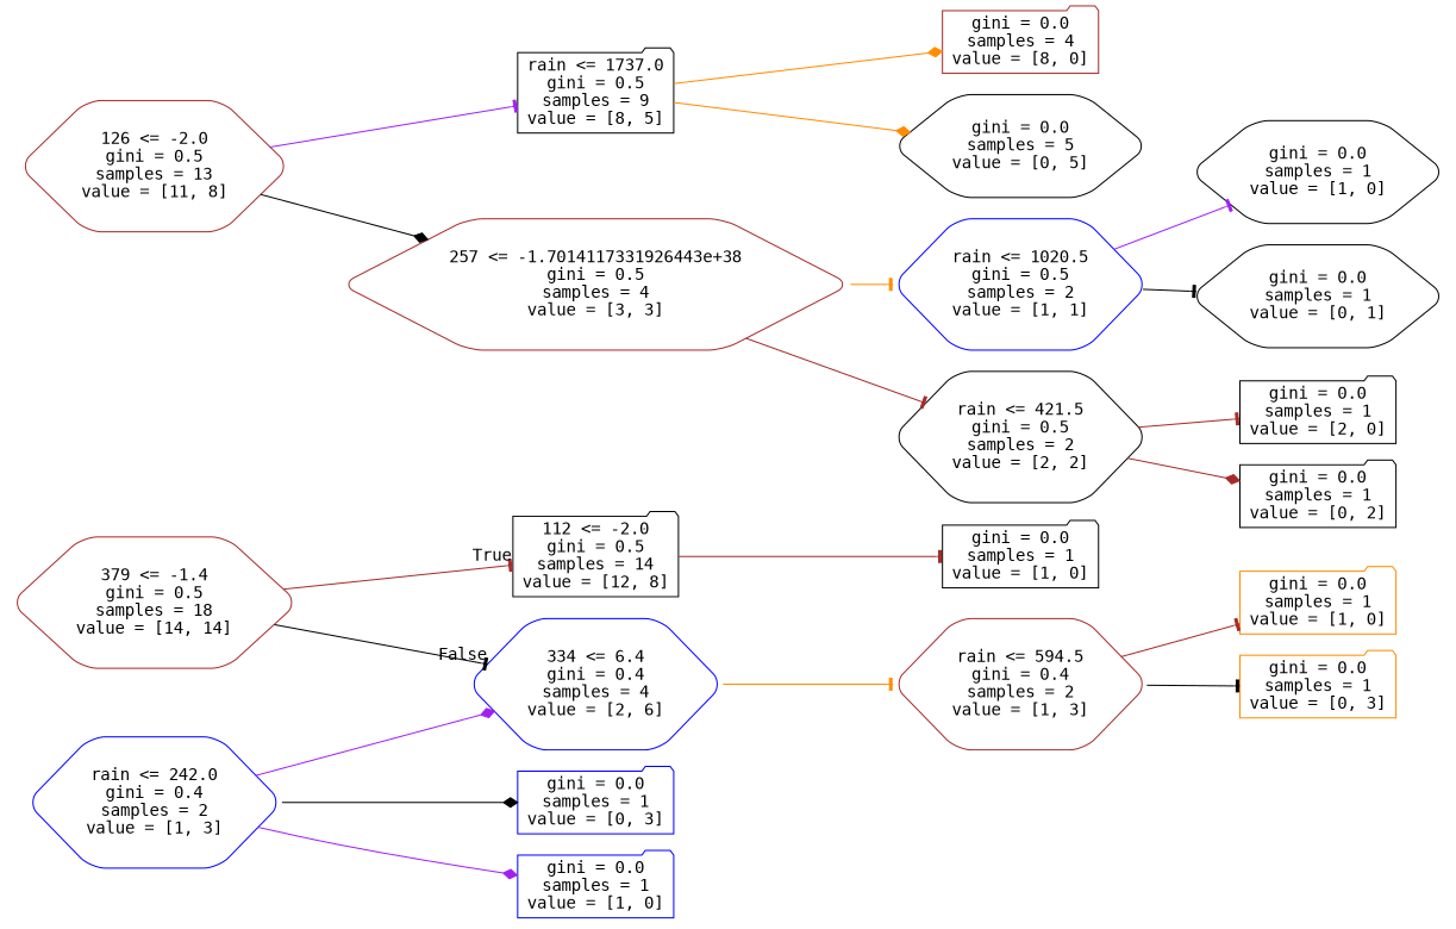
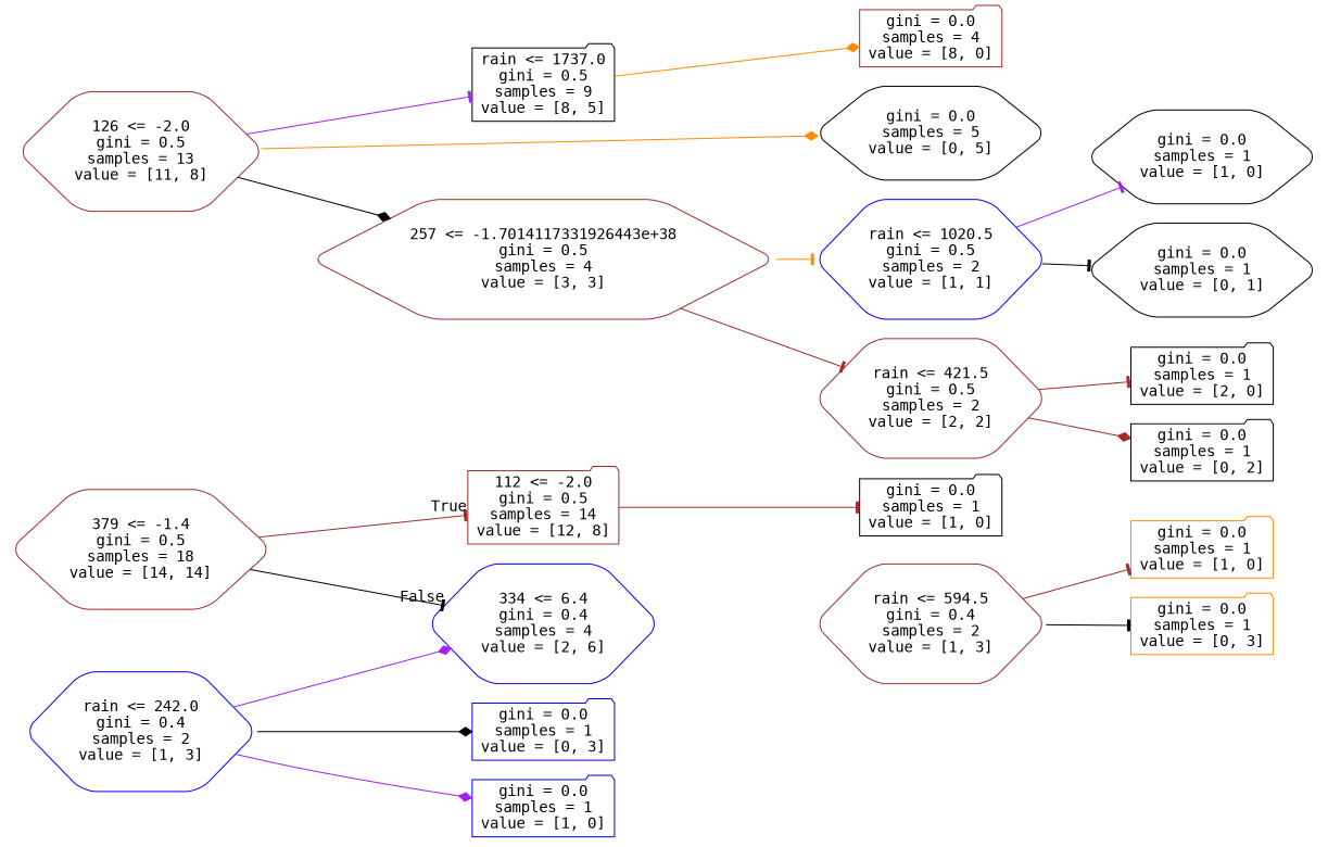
  digraph {
    fontname="DejaVu Sans Mono"
    rankdir=LR
    node [color=brown fontname="DejaVu Sans Mono" shape=hexagon style=rounded]
    edge [arrowhead=tee color=brown fontname="DejaVu Sans Mono"]
    n1 [label="379 <= -1.4\ngini = 0.5\nsamples = 18\nvalue = [14, 14]"]
-   n2 [color=black label="112 <= -2.0\ngini = 0.5\nsamples = 14\nvalue = [12, 8]" shape=folder]
+   n2 [label="112 <= -2.0\ngini = 0.5\nsamples = 14\nvalue = [12, 8]" shape=folder]
    n3 [color=blue label="334 <= 6.4\ngini = 0.4\nsamples = 4\nvalue = [2, 6]"]
    n4 [color=black label="gini = 0.0\nsamples = 1\nvalue = [1, 0]" shape=folder]
    n5 [label="rain <= 594.5\ngini = 0.4\nsamples = 2\nvalue = [1, 3]"]
    n6 [label="126 <= -2.0\ngini = 0.5\nsamples = 13\nvalue = [11, 8]"]
    n7 [color=black label="rain <= 1737.0\ngini = 0.5\nsamples = 9\nvalue = [8, 5]" shape=folder]
    n8 [label="257 <= -1.7014117331926443e+38\ngini = 0.5\nsamples = 4\nvalue = [3, 3]"]
    n9 [label="gini = 0.0\nsamples = 4\nvalue = [8, 0]" shape=folder]
    n10 [color=black label="gini = 0.0\nsamples = 5\nvalue = [0, 5]"]
    n11 [color=blue label="rain <= 1020.5\ngini = 0.5\nsamples = 2\nvalue = [1, 1]"]
-   n12 [color=black label="rain <= 421.5\ngini = 0.5\nsamples = 2\nvalue = [2, 2]"]
+   n12 [label="rain <= 421.5\ngini = 0.5\nsamples = 2\nvalue = [2, 2]"]
    n13 [color=black label="gini = 0.0\nsamples = 1\nvalue = [1, 0]"]
    n14 [color=black label="gini = 0.0\nsamples = 1\nvalue = [0, 1]"]
    n15 [color=black label="gini = 0.0\nsamples = 1\nvalue = [2, 0]" shape=folder]
    n16 [color=black label="gini = 0.0\nsamples = 1\nvalue = [0, 2]" shape=folder]
    n17 [color=darkorange label="gini = 0.0\nsamples = 1\nvalue = [1, 0]" shape=folder]
    n18 [color=darkorange label="gini = 0.0\nsamples = 1\nvalue = [0, 3]" shape=folder]
    n19 [color=blue label="rain <= 242.0\ngini = 0.4\nsamples = 2\nvalue = [1, 3]"]
    n20 [color=blue label="gini = 0.0\nsamples = 1\nvalue = [0, 3]" shape=folder]
    n21 [color=blue label="gini = 0.0\nsamples = 1\nvalue = [1, 0]" shape=folder]
    n1 -> n2 [headlabel=True labelangle=45 labeldistance=2.5]
    n1 -> n3 [color=black headlabel=False labelangle=-45 labeldistance=2.5]
    n2 -> n4
-   n3 -> n5 [color=darkorange]
    n5 -> n17
    n5 -> n18 [color=black]
    n6 -> n7 [color=purple]
    n6 -> n8 [arrowhead=diamond color=black]
    n7 -> n9 [arrowhead=diamond color=darkorange]
-   n7 -> n10 [arrowhead=diamond color=darkorange]
+   n6 -> n10 [arrowhead=diamond color=darkorange]
    n8 -> n11 [color=darkorange]
    n8 -> n12
    n11 -> n13 [color=purple]
    n11 -> n14 [color=black]
    n12 -> n15
    n12 -> n16 [arrowhead=diamond]
    n19 -> n3 [arrowhead=diamond color=purple]
    n19 -> n20 [arrowhead=diamond color=black]
    n19 -> n21 [arrowhead=diamond color=purple]
  }
